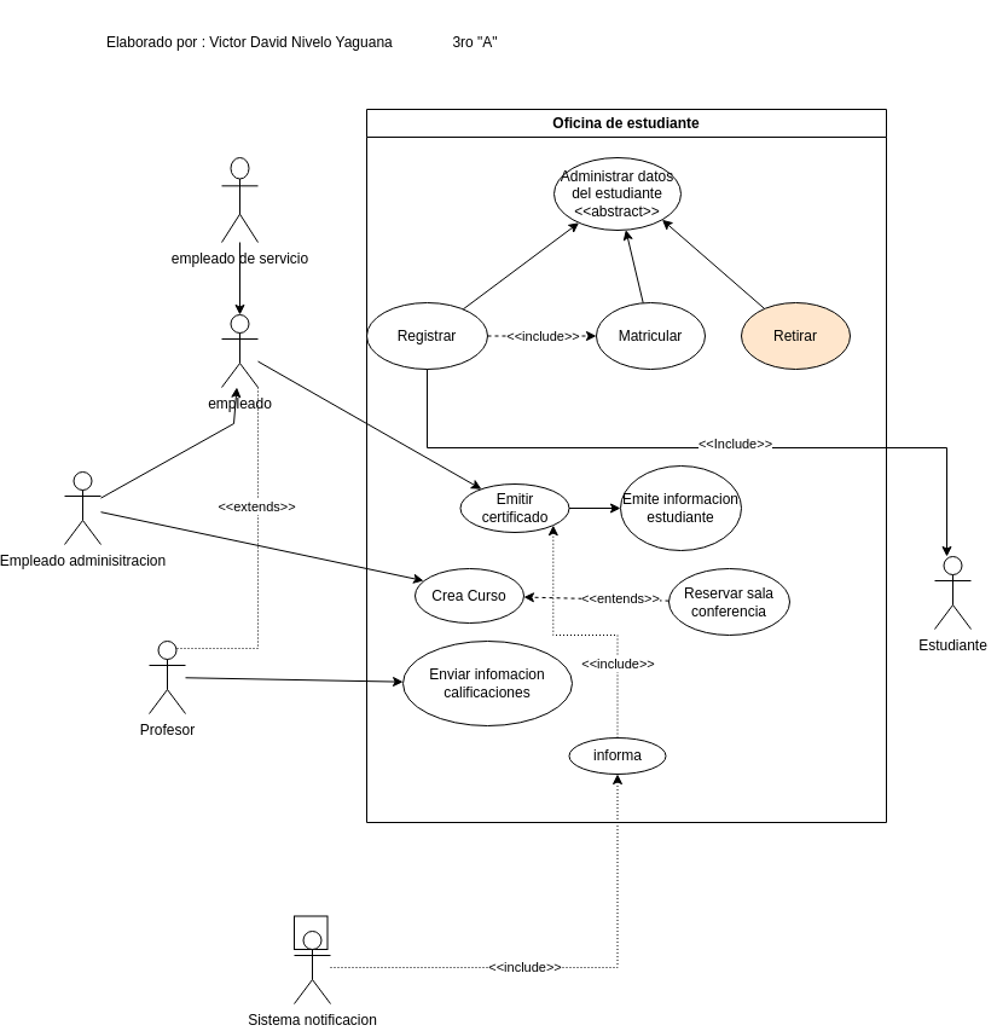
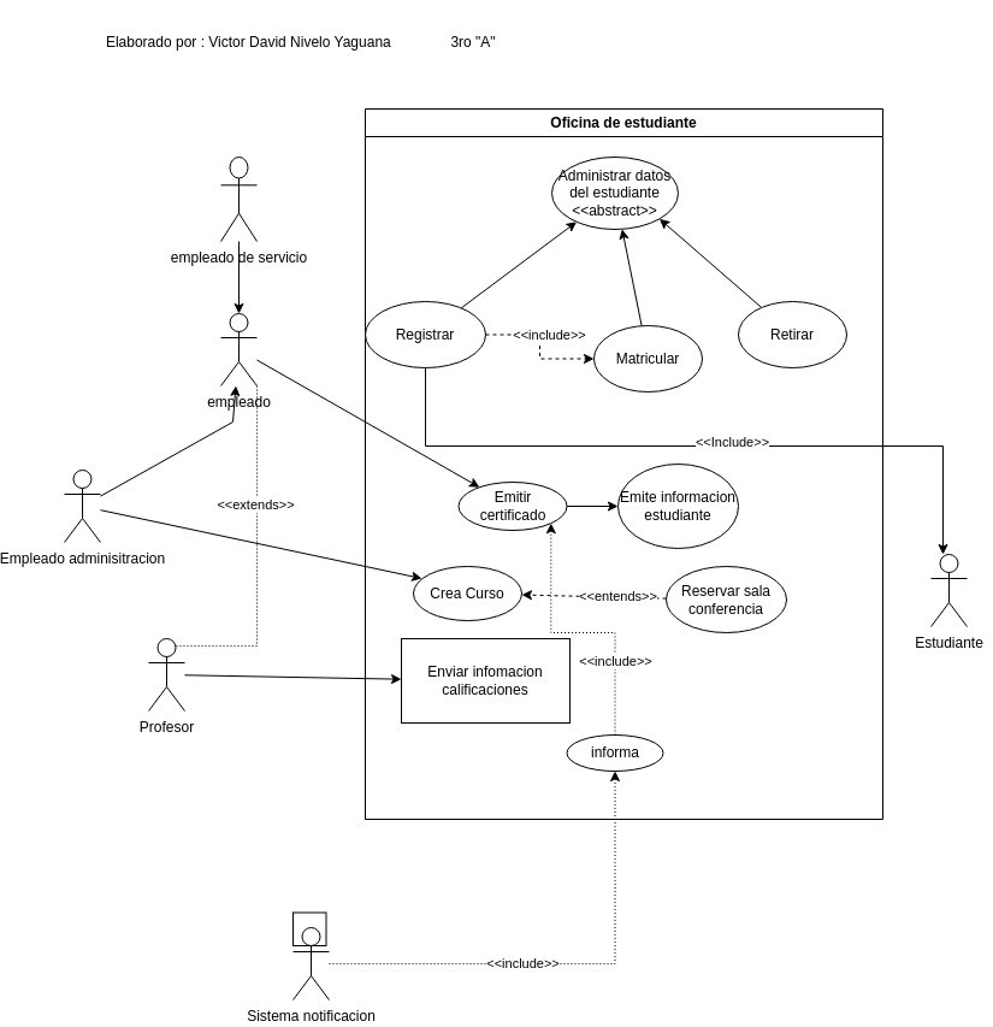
  <mxCell id="0" />
  <mxCell id="1" parent="0" />
  <mxCell id="2" value="Oficina de estudiante" style="swimlane;whiteSpace=wrap;html=1;" parent="1" vertex="1"><mxGeometry x="290" y="90" width="430" height="590" as="geometry" /></mxCell>
  <mxCell id="3" value="Administrar datos del estudiante &amp;lt;&amp;lt;abstract&amp;gt;&amp;gt;" style="ellipse;whiteSpace=wrap;html=1;" parent="2" vertex="1"><mxGeometry x="155" y="40" width="105" height="60" as="geometry" /></mxCell>
  <mxCell id="4" style="edgeStyle=orthogonalEdgeStyle;rounded=0;orthogonalLoop=1;jettySize=auto;html=1;dashed=1;" parent="2" source="7" target="9" edge="1"><mxGeometry relative="1" as="geometry" /></mxCell>
  <mxCell id="5" value="&amp;lt;&amp;lt;include&amp;gt;&amp;gt;" style="edgeLabel;html=1;align=center;verticalAlign=middle;resizable=0;points=[];" vertex="1" connectable="0" parent="4"><mxGeometry x="-0.267" y="1" relative="1" as="geometry"><mxPoint x="12" y="1" as="offset" /></mxGeometry></mxCell>
  <mxCell id="6" style="edgeStyle=none;rounded=0;orthogonalLoop=1;jettySize=auto;html=1;" parent="2" source="7" target="3" edge="1"><mxGeometry relative="1" as="geometry" /></mxCell>
  <mxCell id="7" value="Registrar" style="ellipse;whiteSpace=wrap;html=1;" parent="2" vertex="1"><mxGeometry y="160" width="100" height="55" as="geometry" /></mxCell>
  <mxCell id="8" style="edgeStyle=none;rounded=0;orthogonalLoop=1;jettySize=auto;html=1;" parent="2" source="9" target="3" edge="1"><mxGeometry relative="1" as="geometry" /></mxCell>
- <mxCell id="9" value="Matricular" style="ellipse;whiteSpace=wrap;html=1;" parent="2" vertex="1"><mxGeometry x="190" y="160" width="90" height="55" as="geometry" /></mxCell>
+ <mxCell id="9" value="Matricular" style="ellipse;whiteSpace=wrap;html=1;" parent="2" vertex="1"><mxGeometry x="190" y="180" width="90" height="55" as="geometry" /></mxCell>
  <mxCell id="10" style="rounded=0;orthogonalLoop=1;jettySize=auto;html=1;entryX=1;entryY=1;entryDx=0;entryDy=0;" parent="2" source="11" target="3" edge="1"><mxGeometry relative="1" as="geometry" /></mxCell>
- <mxCell id="11" value="Retirar" style="ellipse;whiteSpace=wrap;html=1;fillColor=#ffe6cc;" parent="2" vertex="1"><mxGeometry x="310" y="160" width="90" height="55" as="geometry" /></mxCell>
+ <mxCell id="11" value="Retirar" style="ellipse;whiteSpace=wrap;html=1;" parent="2" vertex="1"><mxGeometry x="310" y="160" width="90" height="55" as="geometry" /></mxCell>
  <mxCell id="12" value="Emite informacion estudiante" style="ellipse;whiteSpace=wrap;html=1;" parent="2" vertex="1"><mxGeometry x="210" y="295" width="100" height="70" as="geometry" /></mxCell>
  <mxCell id="13" value="Crea Curso" style="ellipse;whiteSpace=wrap;html=1;" parent="2" vertex="1"><mxGeometry x="40" y="380" width="90" height="45" as="geometry" /></mxCell>
  <mxCell id="14" style="edgeStyle=none;rounded=0;orthogonalLoop=1;jettySize=auto;html=1;dashed=1;" parent="2" source="16" target="13" edge="1"><mxGeometry relative="1" as="geometry"><Array as="points" /></mxGeometry></mxCell>
  <mxCell id="15" value="&amp;lt;&amp;lt;entends&amp;gt;&amp;gt;" style="edgeLabel;html=1;align=center;verticalAlign=middle;resizable=0;points=[];" vertex="1" connectable="0" parent="14"><mxGeometry x="-0.316" y="-1" relative="1" as="geometry"><mxPoint as="offset" /></mxGeometry></mxCell>
  <mxCell id="16" value="Reservar sala conferencia" style="ellipse;whiteSpace=wrap;html=1;" parent="2" vertex="1"><mxGeometry x="250" y="380" width="100" height="55" as="geometry" /></mxCell>
- <mxCell id="17" value="Enviar infomacion calificaciones" style="ellipse;whiteSpace=wrap;html=1;" parent="2" vertex="1"><mxGeometry x="30" y="440" width="140" height="70" as="geometry" /></mxCell>
+ <mxCell id="17" value="Enviar infomacion calificaciones" style="whiteSpace=wrap;html=1;rounded=0;" parent="2" vertex="1"><mxGeometry x="30" y="440" width="140" height="70" as="geometry" /></mxCell>
  <mxCell id="18" style="edgeStyle=orthogonalEdgeStyle;rounded=0;orthogonalLoop=1;jettySize=auto;html=1;" edge="1" parent="2" source="19" target="12"><mxGeometry relative="1" as="geometry" /></mxCell>
  <mxCell id="19" value="Emitir certificado" style="ellipse;whiteSpace=wrap;html=1;" vertex="1" parent="2"><mxGeometry x="77.5" y="310" width="90" height="40" as="geometry" /></mxCell>
  <mxCell id="20" style="edgeStyle=orthogonalEdgeStyle;rounded=0;orthogonalLoop=1;jettySize=auto;html=1;entryX=1;entryY=1;entryDx=0;entryDy=0;dashed=1;dashPattern=1 2;" edge="1" parent="2" source="22" target="19"><mxGeometry relative="1" as="geometry" /></mxCell>
  <mxCell id="21" value="&amp;lt;&amp;lt;include&amp;gt;&amp;gt;" style="edgeLabel;html=1;align=center;verticalAlign=middle;resizable=0;points=[];" vertex="1" connectable="0" parent="20"><mxGeometry x="-0.459" y="1" relative="1" as="geometry"><mxPoint x="1" as="offset" /></mxGeometry></mxCell>
  <mxCell id="22" value="informa" style="ellipse;whiteSpace=wrap;html=1;" vertex="1" parent="2"><mxGeometry x="167.5" y="520" width="80" height="30" as="geometry" /></mxCell>
  <mxCell id="23" style="edgeStyle=none;rounded=0;orthogonalLoop=1;jettySize=auto;html=1;" parent="1" source="26" target="19" edge="1"><mxGeometry relative="1" as="geometry" /></mxCell>
  <mxCell id="24" style="edgeStyle=orthogonalEdgeStyle;rounded=0;orthogonalLoop=1;jettySize=auto;html=1;entryX=0.75;entryY=0.1;entryDx=0;entryDy=0;entryPerimeter=0;dashed=1;dashPattern=1 2;endArrow=none;" edge="1" parent="1" source="26" target="33"><mxGeometry relative="1" as="geometry"><Array as="points"><mxPoint x="200" y="536" /></Array></mxGeometry></mxCell>
  <mxCell id="25" value="&amp;lt;&amp;lt;extends&amp;gt;&amp;gt;" style="edgeLabel;html=1;align=center;verticalAlign=middle;resizable=0;points=[];" vertex="1" connectable="0" parent="24"><mxGeometry x="-0.309" y="-2" relative="1" as="geometry"><mxPoint as="offset" /></mxGeometry></mxCell>
  <mxCell id="26" value="empleado" style="shape=umlActor;verticalLabelPosition=bottom;verticalAlign=top;html=1;outlineConnect=0;" parent="1" vertex="1"><mxGeometry x="170" y="260" width="30" height="60" as="geometry" /></mxCell>
  <mxCell id="27" style="edgeStyle=none;rounded=0;orthogonalLoop=1;jettySize=auto;html=1;" parent="1" source="28" target="26" edge="1"><mxGeometry relative="1" as="geometry" /></mxCell>
  <mxCell id="28" value="empleado de servicio" style="shape=umlActor;verticalLabelPosition=bottom;verticalAlign=top;html=1;outlineConnect=0;" parent="1" vertex="1"><mxGeometry x="170" y="130" width="30" height="70" as="geometry" /></mxCell>
  <mxCell id="29" style="edgeStyle=none;rounded=0;orthogonalLoop=1;jettySize=auto;html=1;" parent="1" source="31" target="26" edge="1"><mxGeometry relative="1" as="geometry"><Array as="points"><mxPoint x="180" y="350" /></Array></mxGeometry></mxCell>
  <mxCell id="30" style="edgeStyle=none;rounded=0;orthogonalLoop=1;jettySize=auto;html=1;entryX=0.078;entryY=0.222;entryDx=0;entryDy=0;entryPerimeter=0;" parent="1" source="31" target="13" edge="1"><mxGeometry relative="1" as="geometry" /></mxCell>
  <mxCell id="31" value="Empleado adminisitracion" style="shape=umlActor;verticalLabelPosition=bottom;verticalAlign=top;html=1;outlineConnect=0;" parent="1" vertex="1"><mxGeometry x="40" y="390" width="30" height="60" as="geometry" /></mxCell>
  <mxCell id="32" style="edgeStyle=none;rounded=0;orthogonalLoop=1;jettySize=auto;html=1;" parent="1" source="33" target="17" edge="1"><mxGeometry relative="1" as="geometry" /></mxCell>
  <mxCell id="33" value="Profesor" style="shape=umlActor;verticalLabelPosition=bottom;verticalAlign=top;html=1;outlineConnect=0;" parent="1" vertex="1"><mxGeometry x="110" y="530" width="30" height="60" as="geometry" /></mxCell>
  <mxCell id="34" value="Elaborado por : Victor David Nivelo Yaguana&amp;nbsp;" style="text;html=1;strokeColor=none;fillColor=none;align=center;verticalAlign=middle;whiteSpace=wrap;rounded=0;" parent="1" vertex="1"><mxGeometry x="20" y="20" width="350" height="30" as="geometry" /></mxCell>
  <mxCell id="35" value="3ro &quot;A&quot;" style="text;html=1;strokeColor=none;fillColor=none;align=center;verticalAlign=middle;whiteSpace=wrap;rounded=0;" parent="1" vertex="1"><mxGeometry x="350" y="20" width="60" height="30" as="geometry" /></mxCell>
  <mxCell id="36" value="Estudiante" style="shape=umlActor;verticalLabelPosition=bottom;verticalAlign=top;html=1;outlineConnect=0;" vertex="1" parent="1"><mxGeometry x="760" y="460" width="30" height="60" as="geometry" /></mxCell>
  <mxCell id="37" style="edgeStyle=orthogonalEdgeStyle;rounded=0;orthogonalLoop=1;jettySize=auto;html=1;" edge="1" parent="1" source="7" target="36"><mxGeometry relative="1" as="geometry"><Array as="points"><mxPoint x="340" y="370" /><mxPoint x="770" y="370" /></Array></mxGeometry></mxCell>
  <mxCell id="38" value="&amp;lt;&amp;lt;Include&amp;gt;&amp;gt;" style="edgeLabel;html=1;align=center;verticalAlign=middle;resizable=0;points=[];" vertex="1" connectable="0" parent="37"><mxGeometry x="0.092" y="4" relative="1" as="geometry"><mxPoint as="offset" /></mxGeometry></mxCell>
  <mxCell id="39" value="" style="whiteSpace=wrap;html=1;aspect=fixed;" vertex="1" parent="1"><mxGeometry x="230" y="757.5" width="27.5" height="27.5" as="geometry" /></mxCell>
  <mxCell id="40" style="edgeStyle=orthogonalEdgeStyle;rounded=0;orthogonalLoop=1;jettySize=auto;html=1;dashed=1;dashPattern=1 2;" edge="1" parent="1" source="42" target="22"><mxGeometry relative="1" as="geometry" /></mxCell>
  <mxCell id="41" value="&amp;lt;&amp;lt;include&amp;gt;&amp;gt;" style="edgeLabel;html=1;align=center;verticalAlign=middle;resizable=0;points=[];" vertex="1" connectable="0" parent="40"><mxGeometry x="-0.195" y="1" relative="1" as="geometry"><mxPoint as="offset" /></mxGeometry></mxCell>
  <mxCell id="42" value="Sistema notificacion" style="shape=umlActor;verticalLabelPosition=bottom;verticalAlign=top;html=1;outlineConnect=0;" vertex="1" parent="1"><mxGeometry x="230" y="770" width="30" height="60" as="geometry" /></mxCell>
